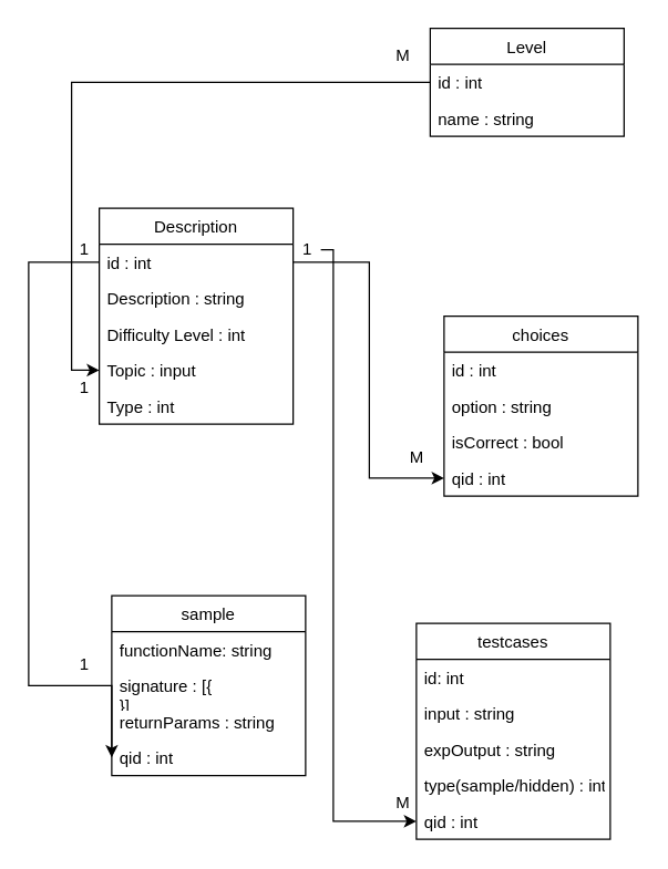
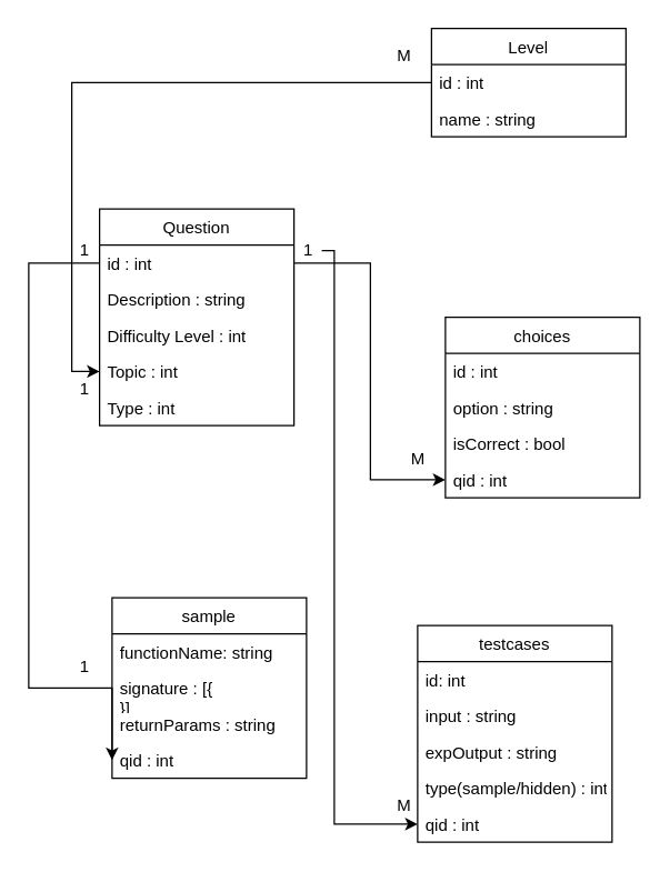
  <mxCell id="0" />
  <mxCell id="1" parent="0" />
- <mxCell id="2" value="Description" style="swimlane;fontStyle=0;childLayout=stackLayout;horizontal=1;startSize=26;fillColor=none;horizontalStack=0;resizeParent=1;resizeParentMax=0;resizeLast=0;collapsible=1;marginBottom=0;" vertex="1" parent="1"><mxGeometry x="71" y="150" width="140" height="156" as="geometry" /></mxCell>
+ <mxCell id="2" value="Question" style="swimlane;fontStyle=0;childLayout=stackLayout;horizontal=1;startSize=26;fillColor=none;horizontalStack=0;resizeParent=1;resizeParentMax=0;resizeLast=0;collapsible=1;marginBottom=0;" vertex="1" parent="1"><mxGeometry x="71" y="150" width="140" height="156" as="geometry" /></mxCell>
  <mxCell id="3" value="id : int" style="text;strokeColor=none;fillColor=none;align=left;verticalAlign=top;spacingLeft=4;spacingRight=4;overflow=hidden;rotatable=0;points=[[0,0.5],[1,0.5]];portConstraint=eastwest;" vertex="1" parent="2"><mxGeometry y="26" width="140" height="26" as="geometry" /></mxCell>
  <mxCell id="4" value="Description : string" style="text;strokeColor=none;fillColor=none;align=left;verticalAlign=top;spacingLeft=4;spacingRight=4;overflow=hidden;rotatable=0;points=[[0,0.5],[1,0.5]];portConstraint=eastwest;" vertex="1" parent="2"><mxGeometry y="52" width="140" height="26" as="geometry" /></mxCell>
  <mxCell id="5" value="Difficulty Level : int" style="text;strokeColor=none;fillColor=none;align=left;verticalAlign=top;spacingLeft=4;spacingRight=4;overflow=hidden;rotatable=0;points=[[0,0.5],[1,0.5]];portConstraint=eastwest;" vertex="1" parent="2"><mxGeometry y="78" width="140" height="26" as="geometry" /></mxCell>
- <mxCell id="6" value="Topic : input" style="text;strokeColor=none;fillColor=none;align=left;verticalAlign=top;spacingLeft=4;spacingRight=4;overflow=hidden;rotatable=0;points=[[0,0.5],[1,0.5]];portConstraint=eastwest;" vertex="1" parent="2"><mxGeometry y="104" width="140" height="26" as="geometry" /></mxCell>
+ <mxCell id="6" value="Topic : int" style="text;strokeColor=none;fillColor=none;align=left;verticalAlign=top;spacingLeft=4;spacingRight=4;overflow=hidden;rotatable=0;points=[[0,0.5],[1,0.5]];portConstraint=eastwest;" vertex="1" parent="2"><mxGeometry y="104" width="140" height="26" as="geometry" /></mxCell>
  <mxCell id="7" value="Type : int" style="text;strokeColor=none;fillColor=none;align=left;verticalAlign=top;spacingLeft=4;spacingRight=4;overflow=hidden;rotatable=0;points=[[0,0.5],[1,0.5]];portConstraint=eastwest;" vertex="1" parent="2"><mxGeometry y="130" width="140" height="26" as="geometry" /></mxCell>
  <mxCell id="8" value="Level" style="swimlane;fontStyle=0;childLayout=stackLayout;horizontal=1;startSize=26;fillColor=none;horizontalStack=0;resizeParent=1;resizeParentMax=0;resizeLast=0;collapsible=1;marginBottom=0;" vertex="1" parent="1"><mxGeometry x="310" y="20" width="140" height="78" as="geometry" /></mxCell>
  <mxCell id="9" value="id : int" style="text;strokeColor=none;fillColor=none;align=left;verticalAlign=top;spacingLeft=4;spacingRight=4;overflow=hidden;rotatable=0;points=[[0,0.5],[1,0.5]];portConstraint=eastwest;" vertex="1" parent="8"><mxGeometry y="26" width="140" height="26" as="geometry" /></mxCell>
  <mxCell id="10" value="name : string" style="text;strokeColor=none;fillColor=none;align=left;verticalAlign=top;spacingLeft=4;spacingRight=4;overflow=hidden;rotatable=0;points=[[0,0.5],[1,0.5]];portConstraint=eastwest;" vertex="1" parent="8"><mxGeometry y="52" width="140" height="26" as="geometry" /></mxCell>
  <mxCell id="11" style="edgeStyle=orthogonalEdgeStyle;rounded=0;orthogonalLoop=1;jettySize=auto;html=1;exitX=0;exitY=0.5;exitDx=0;exitDy=0;entryX=0;entryY=0.5;entryDx=0;entryDy=0;" edge="1" parent="1" source="9" target="6"><mxGeometry relative="1" as="geometry" /></mxCell>
  <mxCell id="12" value="choices" style="swimlane;fontStyle=0;childLayout=stackLayout;horizontal=1;startSize=26;fillColor=none;horizontalStack=0;resizeParent=1;resizeParentMax=0;resizeLast=0;collapsible=1;marginBottom=0;" vertex="1" parent="1"><mxGeometry x="320" y="228" width="140" height="130" as="geometry" /></mxCell>
  <mxCell id="13" value="id : int" style="text;strokeColor=none;fillColor=none;align=left;verticalAlign=top;spacingLeft=4;spacingRight=4;overflow=hidden;rotatable=0;points=[[0,0.5],[1,0.5]];portConstraint=eastwest;" vertex="1" parent="12"><mxGeometry y="26" width="140" height="26" as="geometry" /></mxCell>
  <mxCell id="14" value="option : string" style="text;strokeColor=none;fillColor=none;align=left;verticalAlign=top;spacingLeft=4;spacingRight=4;overflow=hidden;rotatable=0;points=[[0,0.5],[1,0.5]];portConstraint=eastwest;" vertex="1" parent="12"><mxGeometry y="52" width="140" height="26" as="geometry" /></mxCell>
  <mxCell id="15" value="isCorrect : bool" style="text;strokeColor=none;fillColor=none;align=left;verticalAlign=top;spacingLeft=4;spacingRight=4;overflow=hidden;rotatable=0;points=[[0,0.5],[1,0.5]];portConstraint=eastwest;" vertex="1" parent="12"><mxGeometry y="78" width="140" height="26" as="geometry" /></mxCell>
  <mxCell id="16" value="qid : int" style="text;strokeColor=none;fillColor=none;align=left;verticalAlign=top;spacingLeft=4;spacingRight=4;overflow=hidden;rotatable=0;points=[[0,0.5],[1,0.5]];portConstraint=eastwest;" vertex="1" parent="12"><mxGeometry y="104" width="140" height="26" as="geometry" /></mxCell>
  <mxCell id="17" style="edgeStyle=orthogonalEdgeStyle;rounded=0;orthogonalLoop=1;jettySize=auto;html=1;exitX=1;exitY=0.5;exitDx=0;exitDy=0;entryX=0;entryY=0.5;entryDx=0;entryDy=0;" edge="1" parent="1" source="3" target="16"><mxGeometry relative="1" as="geometry"><Array as="points"><mxPoint x="266" y="189" /><mxPoint x="266" y="345" /></Array></mxGeometry></mxCell>
  <mxCell id="18" style="edgeStyle=orthogonalEdgeStyle;rounded=0;orthogonalLoop=1;jettySize=auto;html=1;entryX=0;entryY=0.5;entryDx=0;entryDy=0;" edge="1" parent="1" source="19" target="33"><mxGeometry relative="1" as="geometry"><mxPoint x="290" y="600" as="targetPoint" /><Array as="points"><mxPoint x="240" y="180" /><mxPoint x="240" y="593" /></Array></mxGeometry></mxCell>
  <mxCell id="19" value="1" style="text;html=1;align=center;verticalAlign=middle;resizable=0;points=[];autosize=1;" vertex="1" parent="1"><mxGeometry x="211" y="170" width="20" height="20" as="geometry" /></mxCell>
  <mxCell id="20" value="M" style="text;html=1;align=center;verticalAlign=middle;resizable=0;points=[];autosize=1;" vertex="1" parent="1"><mxGeometry x="285" y="320" width="30" height="20" as="geometry" /></mxCell>
  <mxCell id="21" value="M" style="text;html=1;align=center;verticalAlign=middle;resizable=0;points=[];autosize=1;" vertex="1" parent="1"><mxGeometry x="275" y="30" width="30" height="20" as="geometry" /></mxCell>
  <mxCell id="22" value="1" style="text;html=1;align=center;verticalAlign=middle;resizable=0;points=[];autosize=1;" vertex="1" parent="1"><mxGeometry x="50" y="270" width="20" height="20" as="geometry" /></mxCell>
  <mxCell id="23" value="sample" style="swimlane;fontStyle=0;childLayout=stackLayout;horizontal=1;startSize=26;fillColor=none;horizontalStack=0;resizeParent=1;resizeParentMax=0;resizeLast=0;collapsible=1;marginBottom=0;" vertex="1" parent="1"><mxGeometry x="80" y="430" width="140" height="130" as="geometry" /></mxCell>
  <mxCell id="24" value="functionName: string" style="text;strokeColor=none;fillColor=none;align=left;verticalAlign=top;spacingLeft=4;spacingRight=4;overflow=hidden;rotatable=0;points=[[0,0.5],[1,0.5]];portConstraint=eastwest;" vertex="1" parent="23"><mxGeometry y="26" width="140" height="26" as="geometry" /></mxCell>
  <mxCell id="25" value="signature : [{&#10;}]" style="text;strokeColor=none;fillColor=none;align=left;verticalAlign=top;spacingLeft=4;spacingRight=4;overflow=hidden;rotatable=0;points=[[0,0.5],[1,0.5]];portConstraint=eastwest;" vertex="1" parent="23"><mxGeometry y="52" width="140" height="26" as="geometry" /></mxCell>
  <mxCell id="26" value="returnParams : string" style="text;strokeColor=none;fillColor=none;align=left;verticalAlign=top;spacingLeft=4;spacingRight=4;overflow=hidden;rotatable=0;points=[[0,0.5],[1,0.5]];portConstraint=eastwest;" vertex="1" parent="23"><mxGeometry y="78" width="140" height="26" as="geometry" /></mxCell>
  <mxCell id="27" value="qid : int" style="text;strokeColor=none;fillColor=none;align=left;verticalAlign=top;spacingLeft=4;spacingRight=4;overflow=hidden;rotatable=0;points=[[0,0.5],[1,0.5]];portConstraint=eastwest;" vertex="1" parent="23"><mxGeometry y="104" width="140" height="26" as="geometry" /></mxCell>
  <mxCell id="28" value="testcases" style="swimlane;fontStyle=0;childLayout=stackLayout;horizontal=1;startSize=26;fillColor=none;horizontalStack=0;resizeParent=1;resizeParentMax=0;resizeLast=0;collapsible=1;marginBottom=0;" vertex="1" parent="1"><mxGeometry x="300" y="450" width="140" height="156" as="geometry" /></mxCell>
  <mxCell id="29" value="id: int" style="text;strokeColor=none;fillColor=none;align=left;verticalAlign=top;spacingLeft=4;spacingRight=4;overflow=hidden;rotatable=0;points=[[0,0.5],[1,0.5]];portConstraint=eastwest;" vertex="1" parent="28"><mxGeometry y="26" width="140" height="26" as="geometry" /></mxCell>
  <mxCell id="30" value="input : string" style="text;strokeColor=none;fillColor=none;align=left;verticalAlign=top;spacingLeft=4;spacingRight=4;overflow=hidden;rotatable=0;points=[[0,0.5],[1,0.5]];portConstraint=eastwest;" vertex="1" parent="28"><mxGeometry y="52" width="140" height="26" as="geometry" /></mxCell>
  <mxCell id="31" value="expOutput : string" style="text;strokeColor=none;fillColor=none;align=left;verticalAlign=top;spacingLeft=4;spacingRight=4;overflow=hidden;rotatable=0;points=[[0,0.5],[1,0.5]];portConstraint=eastwest;" vertex="1" parent="28"><mxGeometry y="78" width="140" height="26" as="geometry" /></mxCell>
  <mxCell id="32" value="type(sample/hidden) : int" style="text;strokeColor=none;fillColor=none;align=left;verticalAlign=top;spacingLeft=4;spacingRight=4;overflow=hidden;rotatable=0;points=[[0,0.5],[1,0.5]];portConstraint=eastwest;" vertex="1" parent="28"><mxGeometry y="104" width="140" height="26" as="geometry" /></mxCell>
  <mxCell id="33" value="qid : int" style="text;strokeColor=none;fillColor=none;align=left;verticalAlign=top;spacingLeft=4;spacingRight=4;overflow=hidden;rotatable=0;points=[[0,0.5],[1,0.5]];portConstraint=eastwest;" vertex="1" parent="28"><mxGeometry y="130" width="140" height="26" as="geometry" /></mxCell>
  <mxCell id="34" style="edgeStyle=orthogonalEdgeStyle;rounded=0;orthogonalLoop=1;jettySize=auto;html=1;exitX=0;exitY=0.5;exitDx=0;exitDy=0;entryX=0;entryY=0.5;entryDx=0;entryDy=0;" edge="1" parent="1" source="3" target="27"><mxGeometry relative="1" as="geometry"><Array as="points"><mxPoint x="20" y="189" /><mxPoint x="20" y="495" /></Array></mxGeometry></mxCell>
  <mxCell id="35" value="1" style="text;html=1;align=center;verticalAlign=middle;resizable=0;points=[];autosize=1;" vertex="1" parent="1"><mxGeometry x="50" y="170" width="20" height="20" as="geometry" /></mxCell>
  <mxCell id="36" value="1" style="text;html=1;align=center;verticalAlign=middle;resizable=0;points=[];autosize=1;" vertex="1" parent="1"><mxGeometry x="50" y="470" width="20" height="20" as="geometry" /></mxCell>
  <mxCell id="37" value="M" style="text;html=1;align=center;verticalAlign=middle;resizable=0;points=[];autosize=1;" vertex="1" parent="1"><mxGeometry x="275" y="570" width="30" height="20" as="geometry" /></mxCell>
